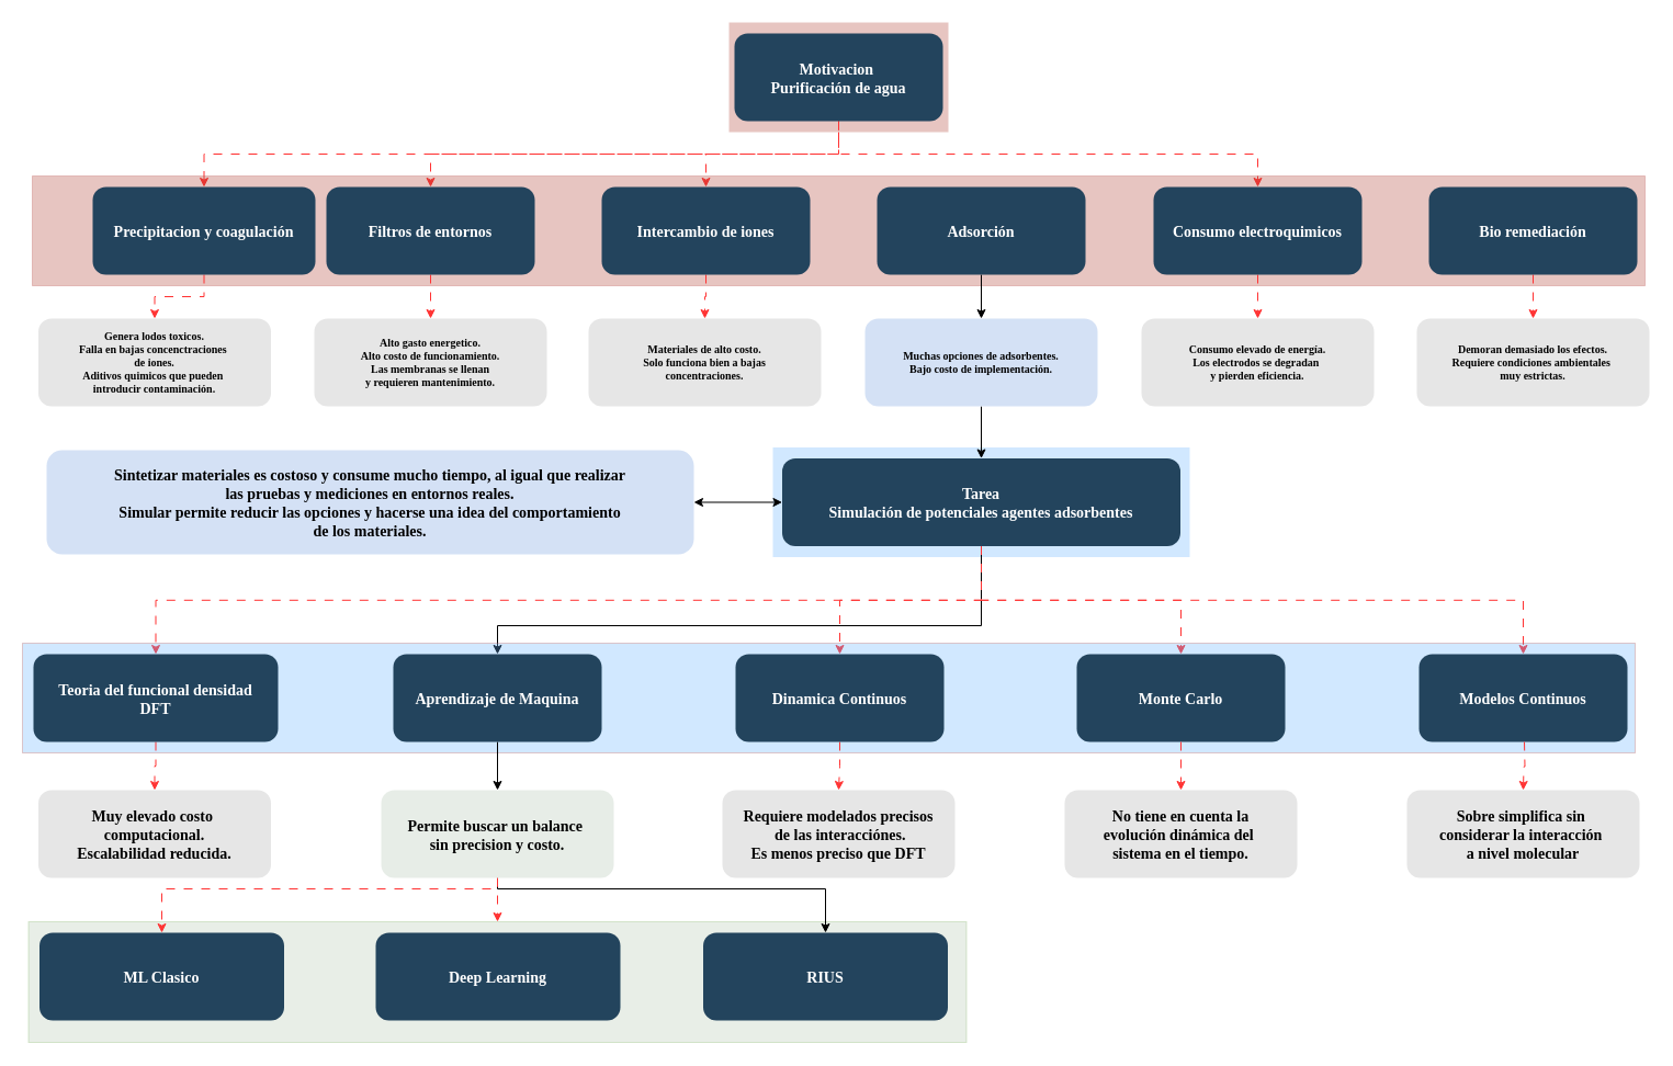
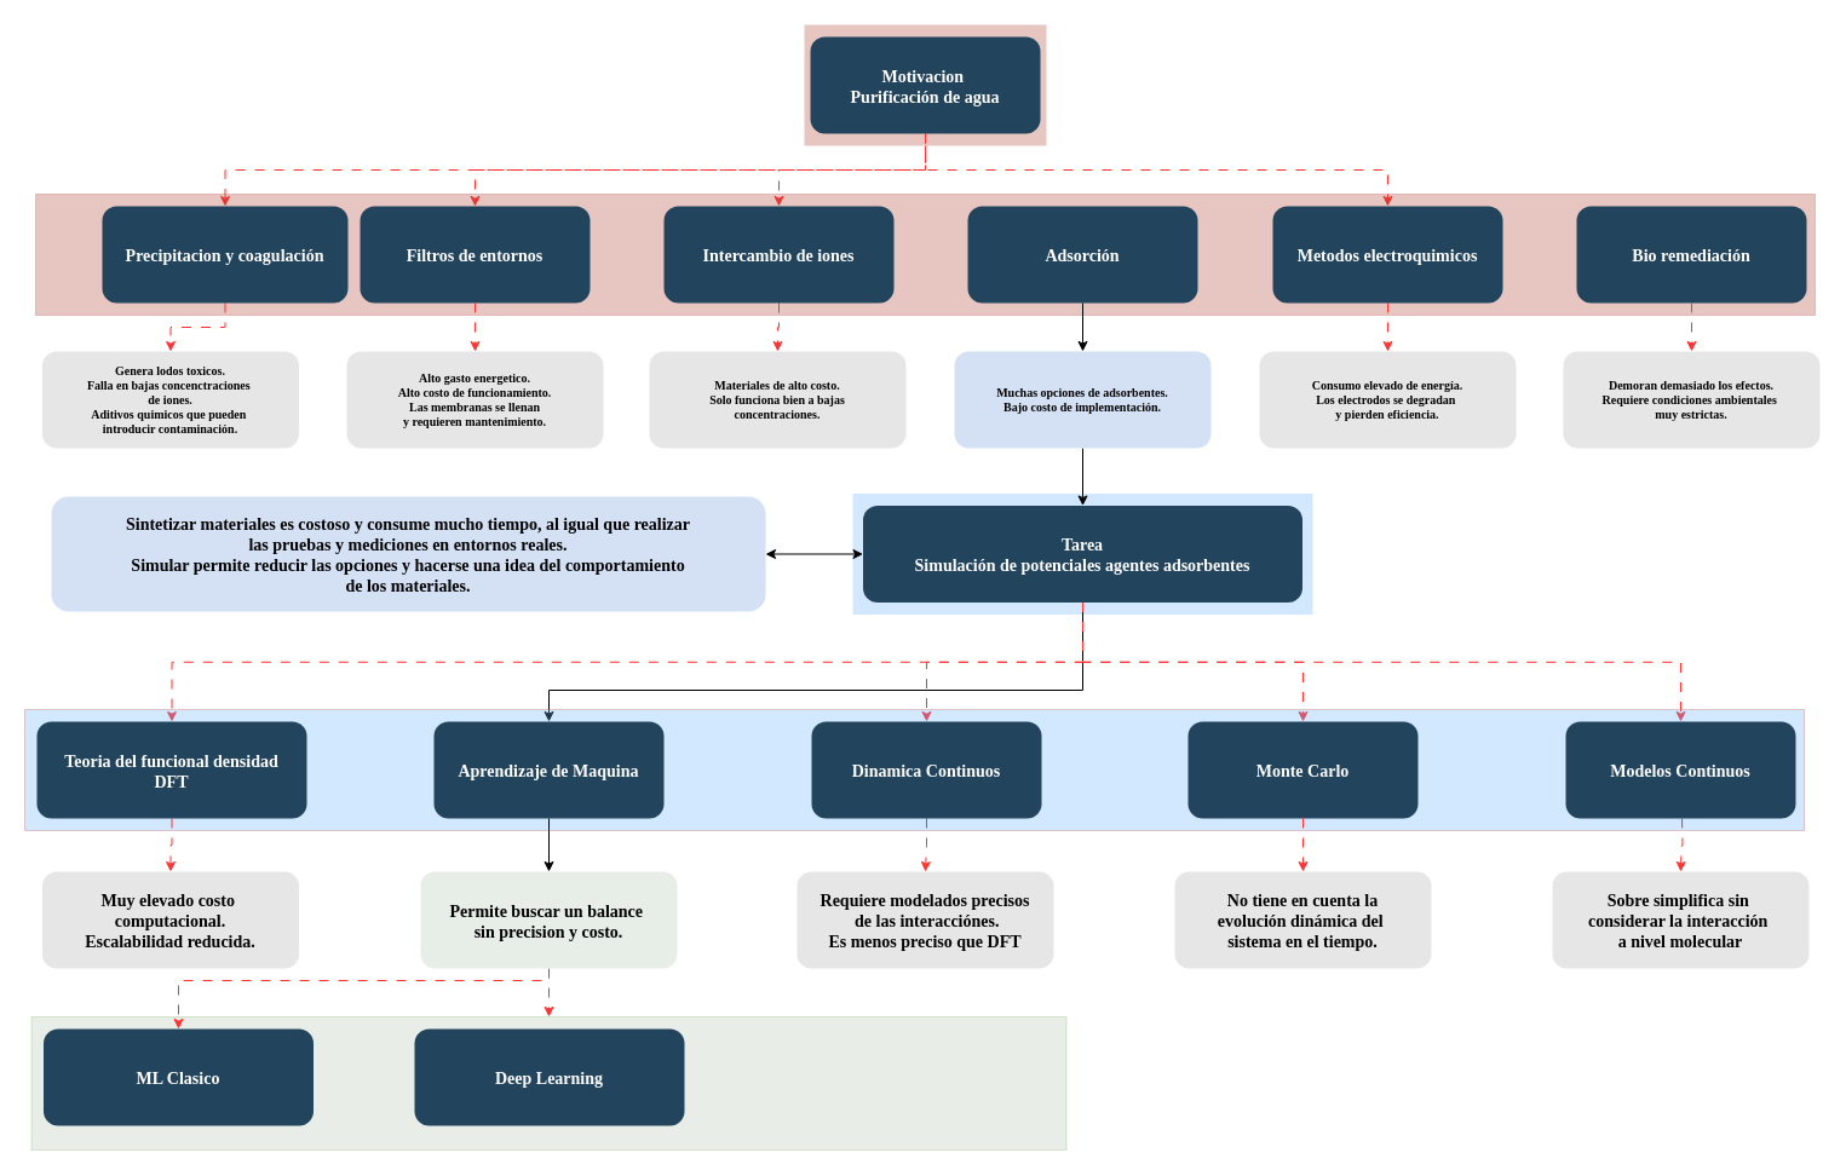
  <mxCell id="0" />
  <mxCell id="1" parent="0" />
  <mxCell id="2" style="edgeStyle=orthogonalEdgeStyle;rounded=0;orthogonalLoop=1;jettySize=auto;html=1;exitX=0.5;exitY=1;exitDx=0;exitDy=0;dashed=1;dashPattern=8 8;strokeColor=#FF3333;" parent="1" source="3" target="21" edge="1"><mxGeometry relative="1" as="geometry"><Array as="points"><mxPoint x="764" y="140" /><mxPoint x="392" y="140" /></Array></mxGeometry></mxCell>
  <mxCell id="3" value="" style="fillColor=#AE4132;strokeColor=none;opacity=30;" parent="1" vertex="1"><mxGeometry x="664" y="20" width="200" height="100" as="geometry" /></mxCell>
  <mxCell id="4" value="" style="fillColor=#66B2FF;strokeColor=none;opacity=30;" parent="1" vertex="1"><mxGeometry x="704" y="407.5" width="380" height="100" as="geometry" /></mxCell>
  <mxCell id="5" style="edgeStyle=orthogonalEdgeStyle;rounded=0;orthogonalLoop=1;jettySize=auto;html=1;exitX=0.5;exitY=1;exitDx=0;exitDy=0;entryX=0.5;entryY=0;entryDx=0;entryDy=0;" edge="1" parent="1" source="10" target="33"><mxGeometry relative="1" as="geometry"><Array as="points"><mxPoint x="894" y="570" /><mxPoint x="453" y="570" /></Array></mxGeometry></mxCell>
  <mxCell id="6" style="edgeStyle=orthogonalEdgeStyle;rounded=0;orthogonalLoop=1;jettySize=auto;html=1;exitX=0.5;exitY=1;exitDx=0;exitDy=0;dashed=1;dashPattern=8 8;strokeColor=#FF3333;" edge="1" parent="1" source="10" target="31"><mxGeometry relative="1" as="geometry" /></mxCell>
  <mxCell id="7" style="edgeStyle=orthogonalEdgeStyle;rounded=0;orthogonalLoop=1;jettySize=auto;html=1;exitX=0.5;exitY=1;exitDx=0;exitDy=0;entryX=0.5;entryY=0;entryDx=0;entryDy=0;dashed=1;dashPattern=8 8;strokeColor=#FF3333;" edge="1" parent="1" source="10" target="36"><mxGeometry relative="1" as="geometry" /></mxCell>
  <mxCell id="8" style="edgeStyle=orthogonalEdgeStyle;rounded=0;orthogonalLoop=1;jettySize=auto;html=1;exitX=0.5;exitY=1;exitDx=0;exitDy=0;entryX=0.5;entryY=0;entryDx=0;entryDy=0;dashed=1;dashPattern=8 8;strokeColor=#FF3333;" edge="1" parent="1" source="10" target="35"><mxGeometry relative="1" as="geometry" /></mxCell>
  <mxCell id="9" style="edgeStyle=orthogonalEdgeStyle;rounded=0;orthogonalLoop=1;jettySize=auto;html=1;exitX=0.5;exitY=1;exitDx=0;exitDy=0;dashed=1;dashPattern=8 8;strokeColor=#FF3333;" edge="1" parent="1" source="10" target="29"><mxGeometry relative="1" as="geometry" /></mxCell>
  <mxCell id="10" value="Tarea&#10;Simulación de potenciales agentes adsorbentes" style="rounded=1;fillColor=#23445D;gradientColor=none;strokeColor=none;fontColor=#FFFFFF;fontStyle=1;fontFamily=Tahoma;fontSize=14" parent="1" vertex="1"><mxGeometry x="712.5" y="417.5" width="363" height="80" as="geometry" /></mxCell>
  <mxCell id="11" style="edgeStyle=orthogonalEdgeStyle;rounded=0;orthogonalLoop=1;jettySize=auto;html=1;exitX=0.5;exitY=1;exitDx=0;exitDy=0;strokeColor=#FF3333;dashed=1;dashPattern=8 8;" parent="1" source="14" target="23" edge="1"><mxGeometry relative="1" as="geometry"><mxPoint x="764.364" y="150" as="targetPoint" /></mxGeometry></mxCell>
  <mxCell id="12" style="edgeStyle=orthogonalEdgeStyle;rounded=0;orthogonalLoop=1;jettySize=auto;html=1;exitX=0.5;exitY=1;exitDx=0;exitDy=0;entryX=0.5;entryY=0;entryDx=0;entryDy=0;dashed=1;dashPattern=8 8;strokeColor=#FF3333;" parent="1" source="14" target="19" edge="1"><mxGeometry relative="1" as="geometry" /></mxCell>
  <mxCell id="13" style="edgeStyle=orthogonalEdgeStyle;rounded=0;orthogonalLoop=1;jettySize=auto;html=1;exitX=0.5;exitY=1;exitDx=0;exitDy=0;entryX=0.5;entryY=0;entryDx=0;entryDy=0;strokeColor=#FF3333;dashed=1;dashPattern=8 8;" parent="1" source="14" target="17" edge="1"><mxGeometry relative="1" as="geometry" /></mxCell>
  <mxCell id="14" value="Motivacion &#10;Purificación de agua" style="rounded=1;fillColor=#23445D;gradientColor=none;strokeColor=none;fontColor=#FFFFFF;fontStyle=1;fontFamily=Tahoma;fontSize=14" parent="1" vertex="1"><mxGeometry x="669" y="30" width="190" height="80" as="geometry" /></mxCell>
  <mxCell id="15" value="" style="fillColor=#AE4132;strokeColor=#b85450;opacity=30;" parent="1" vertex="1"><mxGeometry x="29" y="160" width="1470" height="100.0" as="geometry" /></mxCell>
  <mxCell id="16" style="edgeStyle=orthogonalEdgeStyle;rounded=0;orthogonalLoop=1;jettySize=auto;html=1;exitX=0.5;exitY=1;exitDx=0;exitDy=0;entryX=0.5;entryY=0;entryDx=0;entryDy=0;dashed=1;dashPattern=8 8;strokeColor=#FF3333;" edge="1" parent="1" source="17" target="46"><mxGeometry relative="1" as="geometry" /></mxCell>
- <mxCell id="17" value="Consumo electroquimicos" style="rounded=1;fillColor=#23445D;gradientColor=none;strokeColor=none;fontColor=#FFFFFF;fontStyle=1;fontFamily=Tahoma;fontSize=14" parent="1" vertex="1"><mxGeometry x="1051" y="170" width="190" height="80" as="geometry" /></mxCell>
+ <mxCell id="17" value="Metodos electroquimicos" style="rounded=1;fillColor=#23445D;gradientColor=none;strokeColor=none;fontColor=#FFFFFF;fontStyle=1;fontFamily=Tahoma;fontSize=14" parent="1" vertex="1"><mxGeometry x="1051" y="170" width="190" height="80" as="geometry" /></mxCell>
  <mxCell id="18" style="edgeStyle=orthogonalEdgeStyle;rounded=0;orthogonalLoop=1;jettySize=auto;html=1;exitX=0.5;exitY=1;exitDx=0;exitDy=0;entryX=0.5;entryY=0;entryDx=0;entryDy=0;dashed=1;dashPattern=8 8;strokeColor=#FF3333;" edge="1" parent="1" source="19" target="43"><mxGeometry relative="1" as="geometry" /></mxCell>
  <mxCell id="19" value="Intercambio de iones" style="rounded=1;fillColor=#23445D;gradientColor=none;strokeColor=none;fontColor=#FFFFFF;fontStyle=1;fontFamily=Tahoma;fontSize=14" parent="1" vertex="1"><mxGeometry x="548" y="170" width="190" height="80" as="geometry" /></mxCell>
  <mxCell id="20" style="edgeStyle=orthogonalEdgeStyle;rounded=0;orthogonalLoop=1;jettySize=auto;html=1;exitX=0.5;exitY=1;exitDx=0;exitDy=0;entryX=0.5;entryY=0;entryDx=0;entryDy=0;dashed=1;dashPattern=8 8;strokeColor=#FF3333;" edge="1" parent="1" source="21" target="42"><mxGeometry relative="1" as="geometry" /></mxCell>
  <mxCell id="21" value="Filtros de entornos" style="rounded=1;fillColor=#23445D;gradientColor=none;strokeColor=none;fontColor=#FFFFFF;fontStyle=1;fontFamily=Tahoma;fontSize=14" parent="1" vertex="1"><mxGeometry x="297" y="170" width="190" height="80" as="geometry" /></mxCell>
  <mxCell id="22" style="edgeStyle=orthogonalEdgeStyle;rounded=0;orthogonalLoop=1;jettySize=auto;html=1;exitX=0.5;exitY=1;exitDx=0;exitDy=0;entryX=0.5;entryY=0;entryDx=0;entryDy=0;dashed=1;dashPattern=8 8;strokeColor=#FF3333;" edge="1" parent="1" source="23" target="41"><mxGeometry relative="1" as="geometry" /></mxCell>
  <mxCell id="23" value="Precipitacion y coagulación" style="rounded=1;fillColor=#23445D;gradientColor=none;strokeColor=none;fontColor=#FFFFFF;fontStyle=1;fontFamily=Tahoma;fontSize=14" parent="1" vertex="1"><mxGeometry x="84" y="170" width="203" height="80" as="geometry" /></mxCell>
  <mxCell id="24" style="edgeStyle=orthogonalEdgeStyle;rounded=0;orthogonalLoop=1;jettySize=auto;html=1;exitX=0.5;exitY=1;exitDx=0;exitDy=0;entryX=0.5;entryY=0;entryDx=0;entryDy=0;dashed=1;dashPattern=8 8;strokeColor=#FF3333;" edge="1" parent="1" source="25" target="47"><mxGeometry relative="1" as="geometry" /></mxCell>
  <mxCell id="25" value="Bio remediación" style="rounded=1;fillColor=#23445D;gradientColor=none;strokeColor=none;fontColor=#FFFFFF;fontStyle=1;fontFamily=Tahoma;fontSize=14" parent="1" vertex="1"><mxGeometry x="1302" y="170" width="190" height="80" as="geometry" /></mxCell>
  <mxCell id="26" style="edgeStyle=orthogonalEdgeStyle;rounded=0;orthogonalLoop=1;jettySize=auto;html=1;exitX=0.5;exitY=1;exitDx=0;exitDy=0;entryX=0.5;entryY=0;entryDx=0;entryDy=0;" edge="1" parent="1" source="27" target="45"><mxGeometry relative="1" as="geometry" /></mxCell>
  <mxCell id="27" value="Adsorción" style="rounded=1;fillColor=#23445D;gradientColor=none;strokeColor=none;fontColor=#FFFFFF;fontStyle=1;fontFamily=Tahoma;fontSize=14" parent="1" vertex="1"><mxGeometry x="799" y="170" width="190" height="80" as="geometry" /></mxCell>
  <mxCell id="28" value="" style="fillColor=#66B2FF;strokeColor=#b85450;opacity=30;" parent="1" vertex="1"><mxGeometry x="20" y="586" width="1470" height="100.0" as="geometry" /></mxCell>
  <mxCell id="29" value="Modelos Continuos" style="rounded=1;fillColor=#23445D;gradientColor=none;strokeColor=none;fontColor=#FFFFFF;fontStyle=1;fontFamily=Tahoma;fontSize=14" parent="1" vertex="1"><mxGeometry x="1293" y="596" width="190" height="80" as="geometry" /></mxCell>
  <mxCell id="30" style="edgeStyle=orthogonalEdgeStyle;rounded=0;orthogonalLoop=1;jettySize=auto;html=1;exitX=0.5;exitY=1;exitDx=0;exitDy=0;dashed=1;dashPattern=8 8;strokeColor=#FF3333;" edge="1" parent="1" source="31"><mxGeometry relative="1" as="geometry"><mxPoint x="764" y="720" as="targetPoint" /></mxGeometry></mxCell>
  <mxCell id="31" value="Dinamica Continuos" style="rounded=1;fillColor=#23445D;gradientColor=none;strokeColor=none;fontColor=#FFFFFF;fontStyle=1;fontFamily=Tahoma;fontSize=14" parent="1" vertex="1"><mxGeometry x="670" y="596" width="190" height="80" as="geometry" /></mxCell>
  <mxCell id="32" style="edgeStyle=orthogonalEdgeStyle;rounded=0;orthogonalLoop=1;jettySize=auto;html=1;exitX=0.5;exitY=1;exitDx=0;exitDy=0;entryX=0.5;entryY=0;entryDx=0;entryDy=0;" edge="1" parent="1" source="33" target="59"><mxGeometry relative="1" as="geometry" /></mxCell>
  <mxCell id="33" value="Aprendizaje de Maquina" style="rounded=1;fillColor=#23445D;gradientColor=none;strokeColor=none;fontColor=#FFFFFF;fontStyle=1;fontFamily=Tahoma;fontSize=14" parent="1" vertex="1"><mxGeometry x="358" y="596" width="190" height="80" as="geometry" /></mxCell>
  <mxCell id="34" style="edgeStyle=orthogonalEdgeStyle;rounded=0;orthogonalLoop=1;jettySize=auto;html=1;exitX=0.5;exitY=1;exitDx=0;exitDy=0;entryX=0.5;entryY=0;entryDx=0;entryDy=0;dashed=1;dashPattern=8 8;strokeColor=#FF3333;" edge="1" parent="1" source="35" target="50"><mxGeometry relative="1" as="geometry" /></mxCell>
  <mxCell id="35" value="Teoria del funcional densidad&#10;DFT" style="rounded=1;fillColor=#23445D;gradientColor=none;strokeColor=none;fontColor=#FFFFFF;fontStyle=1;fontFamily=Tahoma;fontSize=14" parent="1" vertex="1"><mxGeometry x="30" y="596" width="223" height="80" as="geometry" /></mxCell>
  <mxCell id="36" value="Monte Carlo" style="rounded=1;fillColor=#23445D;gradientColor=none;strokeColor=none;fontColor=#FFFFFF;fontStyle=1;fontFamily=Tahoma;fontSize=14" parent="1" vertex="1"><mxGeometry x="981" y="596" width="190" height="80" as="geometry" /></mxCell>
  <mxCell id="37" value="" style="fillColor=#B2C5B1;strokeColor=#82b366;opacity=30;" parent="1" vertex="1"><mxGeometry x="25.5" y="840" width="855" height="110" as="geometry" /></mxCell>
- <mxCell id="38" value="RIUS" style="rounded=1;fillColor=#23445D;gradientColor=none;strokeColor=none;fontColor=#FFFFFF;fontStyle=1;fontFamily=Tahoma;fontSize=14" parent="1" vertex="1"><mxGeometry x="640.5" y="850" width="223" height="80" as="geometry" /></mxCell>
  <mxCell id="39" value="Deep Learning" style="rounded=1;fillColor=#23445D;gradientColor=none;strokeColor=none;fontColor=#FFFFFF;fontStyle=1;fontFamily=Tahoma;fontSize=14" parent="1" vertex="1"><mxGeometry x="342" y="850" width="223" height="80" as="geometry" /></mxCell>
  <mxCell id="40" value="ML Clasico" style="rounded=1;fillColor=#23445D;gradientColor=none;strokeColor=none;fontColor=#FFFFFF;fontStyle=1;fontFamily=Tahoma;fontSize=14" parent="1" vertex="1"><mxGeometry x="35.5" y="850" width="223" height="80" as="geometry" /></mxCell>
  <mxCell id="41" value="Genera lodos toxicos.&#10;Falla en bajas concenctraciones &#10;de iones.&#10;Aditivos quimicos que pueden &#10;introducir contaminación." style="rounded=1;fillColor=#E6E6E6;gradientColor=none;strokeColor=none;fontColor=#000000;fontStyle=1;fontFamily=Tahoma;fontSize=10;" vertex="1" parent="1"><mxGeometry x="34.5" y="290" width="212" height="80" as="geometry" /></mxCell>
  <mxCell id="42" value="Alto gasto energetico.&#10;Alto costo de funcionamiento.&#10;Las membranas se llenan&#10;y requieren mantenimiento." style="rounded=1;fillColor=#E6E6E6;gradientColor=none;strokeColor=none;fontColor=#000000;fontStyle=1;fontFamily=Tahoma;fontSize=10;" vertex="1" parent="1"><mxGeometry x="286" y="290" width="212" height="80" as="geometry" /></mxCell>
  <mxCell id="43" value="Materiales de alto costo.&#10;Solo funciona bien a bajas&#10;concentraciones." style="rounded=1;fillColor=#E6E6E6;gradientColor=none;strokeColor=none;fontColor=#000000;fontStyle=1;fontFamily=Tahoma;fontSize=10;" vertex="1" parent="1"><mxGeometry x="536" y="290" width="212" height="80" as="geometry" /></mxCell>
  <mxCell id="44" style="edgeStyle=orthogonalEdgeStyle;rounded=0;orthogonalLoop=1;jettySize=auto;html=1;exitX=0.5;exitY=1;exitDx=0;exitDy=0;entryX=0.5;entryY=0;entryDx=0;entryDy=0;" edge="1" parent="1" source="45" target="10"><mxGeometry relative="1" as="geometry" /></mxCell>
  <mxCell id="45" value="Muchas opciones de adsorbentes.&#10;Bajo costo de implementación." style="rounded=1;fillColor=#D4E1F5;gradientColor=none;strokeColor=none;fontColor=#000000;fontStyle=1;fontFamily=Tahoma;fontSize=10;" vertex="1" parent="1"><mxGeometry x="788" y="290" width="212" height="80" as="geometry" /></mxCell>
  <mxCell id="46" value="Consumo elevado de energía.&#10;Los electrodos se degradan &#10;y pierden eficiencia." style="rounded=1;fillColor=#E6E6E6;gradientColor=none;strokeColor=none;fontColor=#000000;fontStyle=1;fontFamily=Tahoma;fontSize=10;" vertex="1" parent="1"><mxGeometry x="1040" y="290" width="212" height="80" as="geometry" /></mxCell>
  <mxCell id="47" value="Demoran demasiado los efectos.&#10;Requiere condiciones ambientales &#10;muy estrictas." style="rounded=1;fillColor=#E6E6E6;gradientColor=none;strokeColor=none;fontColor=#000000;fontStyle=1;fontFamily=Tahoma;fontSize=10;" vertex="1" parent="1"><mxGeometry x="1291" y="290" width="212" height="80" as="geometry" /></mxCell>
  <mxCell id="48" value="Sintetizar materiales es costoso y consume mucho tiempo, al igual que realizar&#10;las pruebas y mediciones en entornos reales.&#10;Simular permite reducir las opciones y hacerse una idea del comportamiento&#10;de los materiales." style="rounded=1;fillColor=#D4E1F5;gradientColor=none;strokeColor=none;fontColor=#000000;fontStyle=1;fontFamily=Tahoma;fontSize=14;" vertex="1" parent="1"><mxGeometry x="42" y="410" width="590" height="95" as="geometry" /></mxCell>
  <mxCell id="49" value="" style="endArrow=classic;startArrow=classic;html=1;rounded=0;exitX=1;exitY=0.5;exitDx=0;exitDy=0;entryX=0;entryY=0.5;entryDx=0;entryDy=0;" edge="1" parent="1" source="48" target="10"><mxGeometry width="50" height="50" relative="1" as="geometry"><mxPoint x="822" y="710" as="sourcePoint" /><mxPoint x="872" y="660" as="targetPoint" /></mxGeometry></mxCell>
  <mxCell id="50" value="Muy elevado costo &#10;computacional.&#10;Escalabilidad reducida." style="rounded=1;fillColor=#E6E6E6;gradientColor=none;strokeColor=none;fontColor=#000000;fontStyle=1;fontFamily=Tahoma;fontSize=14;" vertex="1" parent="1"><mxGeometry x="34.5" y="720" width="212" height="80" as="geometry" /></mxCell>
  <mxCell id="51" value="Requiere modelados precisos&#10; de las interacciónes.&#10;Es menos preciso que DFT" style="rounded=1;fillColor=#E6E6E6;gradientColor=none;strokeColor=none;fontColor=#000000;fontStyle=1;fontFamily=Tahoma;fontSize=14;" vertex="1" parent="1"><mxGeometry x="658" y="720" width="212" height="80" as="geometry" /></mxCell>
  <mxCell id="52" style="edgeStyle=orthogonalEdgeStyle;rounded=0;orthogonalLoop=1;jettySize=auto;html=1;exitX=0.5;exitY=1;exitDx=0;exitDy=0;dashed=1;dashPattern=8 8;strokeColor=#FF3333;entryX=0.5;entryY=0;entryDx=0;entryDy=0;" edge="1" parent="1" source="36" target="53"><mxGeometry relative="1" as="geometry"><mxPoint x="1077" y="686" as="sourcePoint" /><mxPoint x="1076" y="730" as="targetPoint" /></mxGeometry></mxCell>
  <mxCell id="53" value="No tiene en cuenta la&#10;evolución dinámica del &#10;sistema en el tiempo." style="rounded=1;fillColor=#E6E6E6;gradientColor=none;strokeColor=none;fontColor=#000000;fontStyle=1;fontFamily=Tahoma;fontSize=14;" vertex="1" parent="1"><mxGeometry x="970" y="720" width="212" height="80" as="geometry" /></mxCell>
  <mxCell id="54" style="edgeStyle=orthogonalEdgeStyle;rounded=0;orthogonalLoop=1;jettySize=auto;html=1;exitX=0.5;exitY=1;exitDx=0;exitDy=0;dashed=1;dashPattern=8 8;strokeColor=#FF3333;" edge="1" parent="1"><mxGeometry relative="1" as="geometry"><mxPoint x="1389" y="676" as="sourcePoint" /><mxPoint x="1388" y="720" as="targetPoint" /></mxGeometry></mxCell>
  <mxCell id="55" value="Sobre simplifica sin &#10;considerar la interacción &#10;a nivel molecular" style="rounded=1;fillColor=#E6E6E6;gradientColor=none;strokeColor=none;fontColor=#000000;fontStyle=1;fontFamily=Tahoma;fontSize=14;" vertex="1" parent="1"><mxGeometry x="1282" y="720" width="212" height="80" as="geometry" /></mxCell>
- <mxCell id="56" style="edgeStyle=orthogonalEdgeStyle;rounded=0;orthogonalLoop=1;jettySize=auto;html=1;exitX=0.5;exitY=1;exitDx=0;exitDy=0;entryX=0.5;entryY=0;entryDx=0;entryDy=0;" edge="1" parent="1" source="59" target="38"><mxGeometry relative="1" as="geometry"><Array as="points"><mxPoint x="453" y="810" /><mxPoint x="752" y="810" /></Array></mxGeometry></mxCell>
  <mxCell id="57" style="edgeStyle=orthogonalEdgeStyle;rounded=0;orthogonalLoop=1;jettySize=auto;html=1;exitX=0.5;exitY=1;exitDx=0;exitDy=0;entryX=0.5;entryY=0;entryDx=0;entryDy=0;dashed=1;dashPattern=8 8;strokeColor=#FF3333;" edge="1" parent="1" source="59" target="37"><mxGeometry relative="1" as="geometry" /></mxCell>
  <mxCell id="58" style="edgeStyle=orthogonalEdgeStyle;rounded=0;orthogonalLoop=1;jettySize=auto;html=1;exitX=0.5;exitY=1;exitDx=0;exitDy=0;entryX=0.5;entryY=0;entryDx=0;entryDy=0;dashed=1;dashPattern=8 8;strokeColor=#FF3333;" edge="1" parent="1" source="59" target="40"><mxGeometry relative="1" as="geometry"><Array as="points"><mxPoint x="453" y="810" /><mxPoint x="147" y="810" /></Array></mxGeometry></mxCell>
  <mxCell id="59" value="Permite buscar un balance &#10;sin precision y costo." style="rounded=1;fillColor=light-dark(#e7ede7, #272727);gradientColor=none;strokeColor=none;fontColor=#000000;fontStyle=1;fontFamily=Tahoma;fontSize=14;" vertex="1" parent="1"><mxGeometry x="347" y="720" width="212" height="80" as="geometry" /></mxCell>
